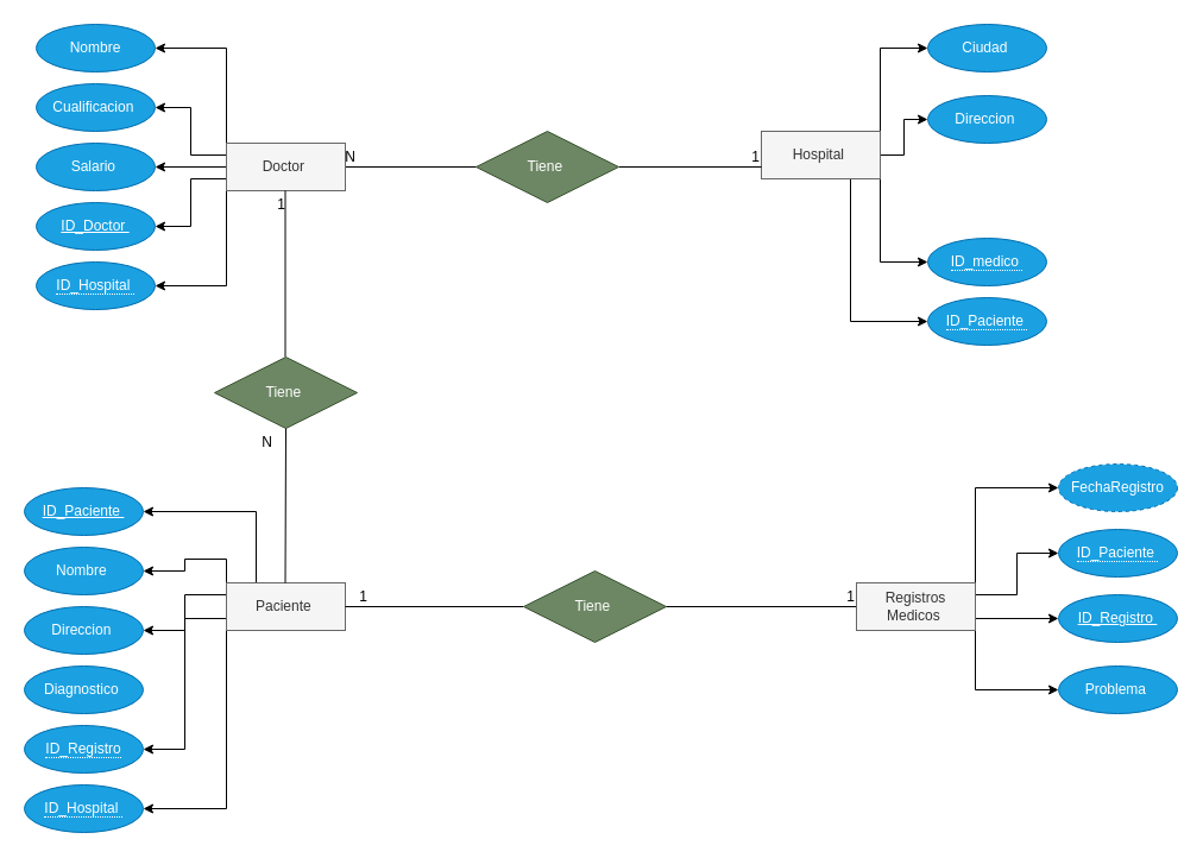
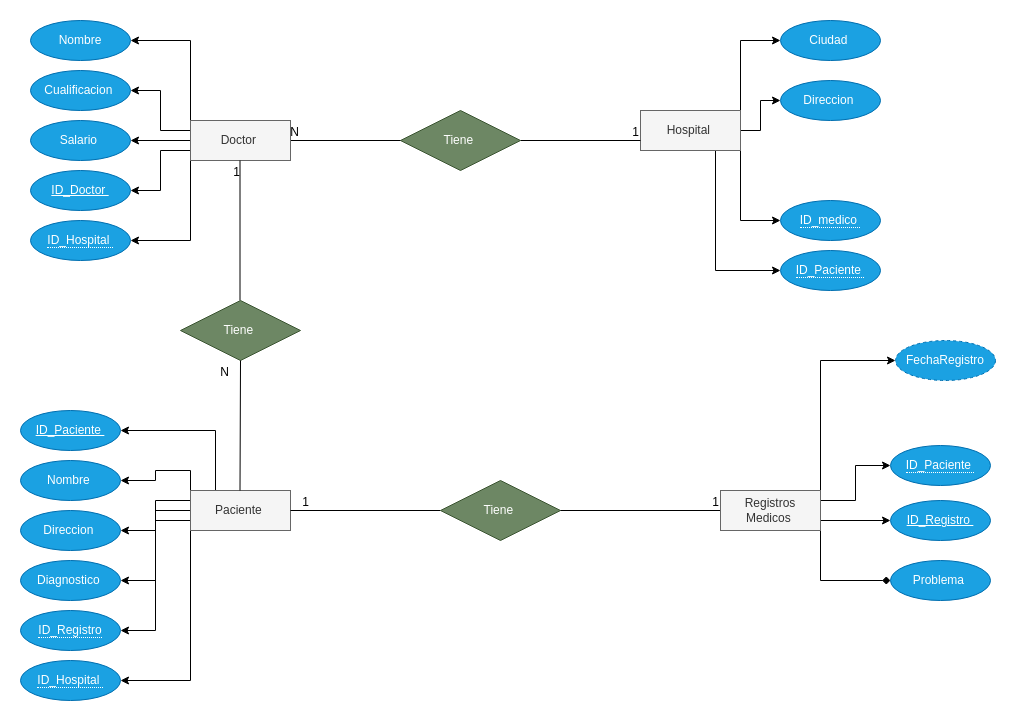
  <mxCell id="0" />
  <mxCell id="1" parent="0" />
  <mxCell id="2" style="edgeStyle=orthogonalEdgeStyle;rounded=0;orthogonalLoop=1;jettySize=auto;html=1;exitX=1;exitY=0;exitDx=0;exitDy=0;entryX=0;entryY=0.5;entryDx=0;entryDy=0;" edge="1" parent="1" source="6" target="7"><mxGeometry relative="1" as="geometry" /></mxCell>
  <mxCell id="3" style="edgeStyle=orthogonalEdgeStyle;rounded=0;orthogonalLoop=1;jettySize=auto;html=1;exitX=1;exitY=0.5;exitDx=0;exitDy=0;entryX=0;entryY=0.5;entryDx=0;entryDy=0;" edge="1" parent="1" source="6" target="8"><mxGeometry relative="1" as="geometry" /></mxCell>
  <mxCell id="4" style="edgeStyle=orthogonalEdgeStyle;rounded=0;orthogonalLoop=1;jettySize=auto;html=1;exitX=1;exitY=1;exitDx=0;exitDy=0;entryX=0;entryY=0.5;entryDx=0;entryDy=0;" edge="1" parent="1" source="6" target="9"><mxGeometry relative="1" as="geometry" /></mxCell>
  <mxCell id="5" style="edgeStyle=orthogonalEdgeStyle;rounded=0;orthogonalLoop=1;jettySize=auto;html=1;exitX=0.75;exitY=1;exitDx=0;exitDy=0;entryX=0;entryY=0.5;entryDx=0;entryDy=0;" edge="1" parent="1" source="6" target="10"><mxGeometry relative="1" as="geometry" /></mxCell>
  <mxCell id="6" value="Hospital&amp;nbsp;" style="whiteSpace=wrap;html=1;align=center;fillColor=#f5f5f5;fontColor=#333333;strokeColor=#666666;" vertex="1" parent="1"><mxGeometry x="640" y="110" width="100" height="40" as="geometry" /></mxCell>
  <mxCell id="7" value="Ciudad&amp;nbsp;" style="ellipse;whiteSpace=wrap;html=1;align=center;fillColor=#1ba1e2;fontColor=#ffffff;strokeColor=#006EAF;" vertex="1" parent="1"><mxGeometry x="780" y="20" width="100" height="40" as="geometry" /></mxCell>
  <mxCell id="8" value="Direccion&amp;nbsp;" style="ellipse;whiteSpace=wrap;html=1;align=center;fillColor=#1ba1e2;fontColor=#ffffff;strokeColor=#006EAF;" vertex="1" parent="1"><mxGeometry x="780" y="80" width="100" height="40" as="geometry" /></mxCell>
  <mxCell id="9" value="&lt;span style=&quot;border-bottom: 1px dotted&quot;&gt;ID_medico&amp;nbsp;&lt;/span&gt;" style="ellipse;whiteSpace=wrap;html=1;align=center;fillColor=#1ba1e2;fontColor=#ffffff;strokeColor=#006EAF;" vertex="1" parent="1"><mxGeometry x="780" y="200" width="100" height="40" as="geometry" /></mxCell>
  <mxCell id="10" value="&lt;span style=&quot;border-bottom: 1px dotted&quot;&gt;ID_Paciente&amp;nbsp;&lt;/span&gt;" style="ellipse;whiteSpace=wrap;html=1;align=center;fillColor=#1ba1e2;fontColor=#ffffff;strokeColor=#006EAF;" vertex="1" parent="1"><mxGeometry x="780" y="250" width="100" height="40" as="geometry" /></mxCell>
  <mxCell id="11" value="" style="endArrow=none;html=1;rounded=0;" edge="1" parent="1"><mxGeometry relative="1" as="geometry"><mxPoint x="520" y="140" as="sourcePoint" /><mxPoint x="640" y="140" as="targetPoint" /></mxGeometry></mxCell>
  <mxCell id="12" value="1" style="resizable=0;html=1;whiteSpace=wrap;align=right;verticalAlign=bottom;" connectable="0" vertex="1" parent="11"><mxGeometry x="1" relative="1" as="geometry" /></mxCell>
  <mxCell id="13" value="Tiene&amp;nbsp;" style="shape=rhombus;perimeter=rhombusPerimeter;whiteSpace=wrap;html=1;align=center;fillColor=#6d8764;fontColor=#ffffff;strokeColor=#3A5431;" vertex="1" parent="1"><mxGeometry x="400" y="110" width="120" height="60" as="geometry" /></mxCell>
  <mxCell id="14" value="" style="endArrow=none;html=1;rounded=0;" edge="1" parent="1"><mxGeometry relative="1" as="geometry"><mxPoint x="290" y="140" as="sourcePoint" /><mxPoint x="400" y="140" as="targetPoint" /></mxGeometry></mxCell>
  <mxCell id="15" value="N" style="resizable=0;html=1;whiteSpace=wrap;align=right;verticalAlign=bottom;" connectable="0" vertex="1" parent="14"><mxGeometry x="1" relative="1" as="geometry"><mxPoint x="-100" as="offset" /></mxGeometry></mxCell>
  <mxCell id="16" style="edgeStyle=orthogonalEdgeStyle;rounded=0;orthogonalLoop=1;jettySize=auto;html=1;exitX=0;exitY=0;exitDx=0;exitDy=0;entryX=1;entryY=0.5;entryDx=0;entryDy=0;" edge="1" parent="1" source="21" target="24"><mxGeometry relative="1" as="geometry" /></mxCell>
  <mxCell id="17" style="edgeStyle=orthogonalEdgeStyle;rounded=0;orthogonalLoop=1;jettySize=auto;html=1;exitX=0;exitY=0.25;exitDx=0;exitDy=0;entryX=1;entryY=0.5;entryDx=0;entryDy=0;" edge="1" parent="1" source="21" target="23"><mxGeometry relative="1" as="geometry" /></mxCell>
  <mxCell id="18" style="edgeStyle=orthogonalEdgeStyle;rounded=0;orthogonalLoop=1;jettySize=auto;html=1;exitX=0;exitY=0.5;exitDx=0;exitDy=0;entryX=1;entryY=0.5;entryDx=0;entryDy=0;" edge="1" parent="1" source="21" target="22"><mxGeometry relative="1" as="geometry" /></mxCell>
  <mxCell id="19" style="edgeStyle=orthogonalEdgeStyle;rounded=0;orthogonalLoop=1;jettySize=auto;html=1;exitX=0;exitY=0.75;exitDx=0;exitDy=0;entryX=1;entryY=0.5;entryDx=0;entryDy=0;" edge="1" parent="1" source="21" target="25"><mxGeometry relative="1" as="geometry" /></mxCell>
  <mxCell id="20" style="edgeStyle=orthogonalEdgeStyle;rounded=0;orthogonalLoop=1;jettySize=auto;html=1;exitX=0;exitY=1;exitDx=0;exitDy=0;entryX=1;entryY=0.5;entryDx=0;entryDy=0;" edge="1" parent="1" source="21" target="26"><mxGeometry relative="1" as="geometry" /></mxCell>
  <mxCell id="21" value="Doctor&amp;nbsp;" style="whiteSpace=wrap;html=1;align=center;fillColor=#f5f5f5;fontColor=#333333;strokeColor=#666666;" vertex="1" parent="1"><mxGeometry x="190" y="120" width="100" height="40" as="geometry" /></mxCell>
  <mxCell id="22" value="Salario&amp;nbsp;" style="ellipse;whiteSpace=wrap;html=1;align=center;fillColor=#1ba1e2;fontColor=#ffffff;strokeColor=#006EAF;" vertex="1" parent="1"><mxGeometry x="30" y="120" width="100" height="40" as="geometry" /></mxCell>
  <mxCell id="23" value="Cualificacion&amp;nbsp;" style="ellipse;whiteSpace=wrap;html=1;align=center;fillColor=#1ba1e2;fontColor=#ffffff;strokeColor=#006EAF;" vertex="1" parent="1"><mxGeometry x="30" y="70" width="100" height="40" as="geometry" /></mxCell>
  <mxCell id="24" value="Nombre" style="ellipse;whiteSpace=wrap;html=1;align=center;fillColor=#1ba1e2;fontColor=#ffffff;strokeColor=#006EAF;" vertex="1" parent="1"><mxGeometry x="30" y="20" width="100" height="40" as="geometry" /></mxCell>
  <mxCell id="25" value="ID_Doctor&amp;nbsp;" style="ellipse;whiteSpace=wrap;html=1;align=center;fontStyle=4;fillColor=#1ba1e2;fontColor=#ffffff;strokeColor=#006EAF;" vertex="1" parent="1"><mxGeometry x="30" y="170" width="100" height="40" as="geometry" /></mxCell>
  <mxCell id="26" value="&lt;span style=&quot;border-bottom: 1px dotted&quot;&gt;ID_Hospital&amp;nbsp;&lt;/span&gt;" style="ellipse;whiteSpace=wrap;html=1;align=center;fillColor=#1ba1e2;fontColor=#ffffff;strokeColor=#006EAF;" vertex="1" parent="1"><mxGeometry x="30" y="220" width="100" height="40" as="geometry" /></mxCell>
  <mxCell id="27" value="" style="endArrow=none;html=1;rounded=0;entryX=0.5;entryY=1;entryDx=0;entryDy=0;" edge="1" parent="1"><mxGeometry relative="1" as="geometry"><mxPoint x="239.5" y="300" as="sourcePoint" /><mxPoint x="239.5" y="160" as="targetPoint" /><Array as="points" /></mxGeometry></mxCell>
  <mxCell id="28" value="1" style="resizable=0;html=1;whiteSpace=wrap;align=right;verticalAlign=bottom;" connectable="0" vertex="1" parent="27"><mxGeometry x="1" relative="1" as="geometry"><mxPoint x="1" y="20" as="offset" /></mxGeometry></mxCell>
  <mxCell id="29" value="Tiene&amp;nbsp;" style="shape=rhombus;perimeter=rhombusPerimeter;whiteSpace=wrap;html=1;align=center;fillColor=#6d8764;fontColor=#ffffff;strokeColor=#3A5431;" vertex="1" parent="1"><mxGeometry x="180" y="300" width="120" height="60" as="geometry" /></mxCell>
  <mxCell id="30" style="edgeStyle=orthogonalEdgeStyle;rounded=0;orthogonalLoop=1;jettySize=auto;html=1;exitX=0.25;exitY=0;exitDx=0;exitDy=0;entryX=1;entryY=0.5;entryDx=0;entryDy=0;" edge="1" parent="1" source="36" target="39"><mxGeometry relative="1" as="geometry" /></mxCell>
  <mxCell id="31" style="edgeStyle=orthogonalEdgeStyle;rounded=0;orthogonalLoop=1;jettySize=auto;html=1;exitX=0;exitY=0;exitDx=0;exitDy=0;entryX=1;entryY=0.5;entryDx=0;entryDy=0;" edge="1" parent="1" source="36" target="42"><mxGeometry relative="1" as="geometry" /></mxCell>
  <mxCell id="32" style="edgeStyle=orthogonalEdgeStyle;rounded=0;orthogonalLoop=1;jettySize=auto;html=1;exitX=0;exitY=0.25;exitDx=0;exitDy=0;entryX=1;entryY=0.5;entryDx=0;entryDy=0;" edge="1" parent="1" source="36" target="41"><mxGeometry relative="1" as="geometry" /></mxCell>
+ <mxCell id="33" style="edgeStyle=orthogonalEdgeStyle;rounded=0;orthogonalLoop=1;jettySize=auto;html=1;exitX=0;exitY=0.5;exitDx=0;exitDy=0;entryX=1;entryY=0.5;entryDx=0;entryDy=0;" edge="1" parent="1" source="36" target="40"><mxGeometry relative="1" as="geometry" /></mxCell>
  <mxCell id="34" style="edgeStyle=orthogonalEdgeStyle;rounded=0;orthogonalLoop=1;jettySize=auto;html=1;exitX=0;exitY=0.75;exitDx=0;exitDy=0;entryX=1;entryY=0.5;entryDx=0;entryDy=0;" edge="1" parent="1" source="36" target="43"><mxGeometry relative="1" as="geometry" /></mxCell>
  <mxCell id="35" style="edgeStyle=orthogonalEdgeStyle;rounded=0;orthogonalLoop=1;jettySize=auto;html=1;exitX=0;exitY=1;exitDx=0;exitDy=0;entryX=1;entryY=0.5;entryDx=0;entryDy=0;" edge="1" parent="1" source="36" target="44"><mxGeometry relative="1" as="geometry" /></mxCell>
  <mxCell id="36" value="Paciente&amp;nbsp;" style="whiteSpace=wrap;html=1;align=center;fillColor=#f5f5f5;fontColor=#333333;strokeColor=#666666;" vertex="1" parent="1"><mxGeometry x="190" y="490" width="100" height="40" as="geometry" /></mxCell>
  <mxCell id="37" value="" style="endArrow=none;html=1;rounded=0;" edge="1" parent="1"><mxGeometry relative="1" as="geometry"><mxPoint x="239.5" y="490" as="sourcePoint" /><mxPoint x="240" y="360" as="targetPoint" /></mxGeometry></mxCell>
  <mxCell id="38" value="N" style="resizable=0;html=1;whiteSpace=wrap;align=right;verticalAlign=bottom;" connectable="0" vertex="1" parent="37"><mxGeometry x="1" relative="1" as="geometry"><mxPoint x="-10" y="20" as="offset" /></mxGeometry></mxCell>
  <mxCell id="39" value="ID_Paciente&amp;nbsp;" style="ellipse;whiteSpace=wrap;html=1;align=center;fontStyle=4;fillColor=#1ba1e2;fontColor=#ffffff;strokeColor=#006EAF;" vertex="1" parent="1"><mxGeometry x="20" y="410" width="100" height="40" as="geometry" /></mxCell>
  <mxCell id="40" value="Diagnostico&amp;nbsp;" style="ellipse;whiteSpace=wrap;html=1;align=center;fillColor=#1ba1e2;fontColor=#ffffff;strokeColor=#006EAF;" vertex="1" parent="1"><mxGeometry x="20" y="560" width="100" height="40" as="geometry" /></mxCell>
  <mxCell id="41" value="Direccion&amp;nbsp;" style="ellipse;whiteSpace=wrap;html=1;align=center;fillColor=#1ba1e2;fontColor=#ffffff;strokeColor=#006EAF;" vertex="1" parent="1"><mxGeometry x="20" y="510" width="100" height="40" as="geometry" /></mxCell>
  <mxCell id="42" value="Nombre&amp;nbsp;" style="ellipse;whiteSpace=wrap;html=1;align=center;fillColor=#1ba1e2;fontColor=#ffffff;strokeColor=#006EAF;" vertex="1" parent="1"><mxGeometry x="20" y="460" width="100" height="40" as="geometry" /></mxCell>
  <mxCell id="43" value="&lt;span style=&quot;border-bottom: 1px dotted&quot;&gt;ID_Registro&lt;/span&gt;" style="ellipse;whiteSpace=wrap;html=1;align=center;fillColor=#1ba1e2;fontColor=#ffffff;strokeColor=#006EAF;" vertex="1" parent="1"><mxGeometry x="20" y="610" width="100" height="40" as="geometry" /></mxCell>
  <mxCell id="44" value="&lt;span style=&quot;border-bottom: 1px dotted&quot;&gt;ID_Hospital&amp;nbsp;&lt;/span&gt;" style="ellipse;whiteSpace=wrap;html=1;align=center;fillColor=#1ba1e2;fontColor=#ffffff;strokeColor=#006EAF;" vertex="1" parent="1"><mxGeometry x="20" y="660" width="100" height="40" as="geometry" /></mxCell>
  <mxCell id="45" value="" style="endArrow=none;html=1;rounded=0;" edge="1" parent="1"><mxGeometry relative="1" as="geometry"><mxPoint x="440" y="510" as="sourcePoint" /><mxPoint x="290" y="510" as="targetPoint" /></mxGeometry></mxCell>
  <mxCell id="46" value="1" style="resizable=0;html=1;whiteSpace=wrap;align=right;verticalAlign=bottom;" connectable="0" vertex="1" parent="45"><mxGeometry x="1" relative="1" as="geometry"><mxPoint x="20" as="offset" /></mxGeometry></mxCell>
  <mxCell id="47" value="Tiene&amp;nbsp;" style="shape=rhombus;perimeter=rhombusPerimeter;whiteSpace=wrap;html=1;align=center;fillColor=#6d8764;fontColor=#ffffff;strokeColor=#3A5431;" vertex="1" parent="1"><mxGeometry x="440" y="480" width="120" height="60" as="geometry" /></mxCell>
  <mxCell id="48" value="" style="endArrow=none;html=1;rounded=0;" edge="1" parent="1"><mxGeometry relative="1" as="geometry"><mxPoint x="560" y="510" as="sourcePoint" /><mxPoint x="720" y="510" as="targetPoint" /></mxGeometry></mxCell>
  <mxCell id="49" value="1" style="resizable=0;html=1;whiteSpace=wrap;align=right;verticalAlign=bottom;" connectable="0" vertex="1" parent="48"><mxGeometry x="1" relative="1" as="geometry" /></mxCell>
  <mxCell id="50" style="edgeStyle=orthogonalEdgeStyle;rounded=0;orthogonalLoop=1;jettySize=auto;html=1;exitX=1;exitY=0;exitDx=0;exitDy=0;entryX=0;entryY=0.5;entryDx=0;entryDy=0;" edge="1" parent="1" source="54" target="58"><mxGeometry relative="1" as="geometry" /></mxCell>
  <mxCell id="51" style="edgeStyle=orthogonalEdgeStyle;rounded=0;orthogonalLoop=1;jettySize=auto;html=1;exitX=1;exitY=0.25;exitDx=0;exitDy=0;entryX=0;entryY=0.5;entryDx=0;entryDy=0;" edge="1" parent="1" source="54" target="57"><mxGeometry relative="1" as="geometry" /></mxCell>
  <mxCell id="52" style="edgeStyle=orthogonalEdgeStyle;rounded=0;orthogonalLoop=1;jettySize=auto;html=1;exitX=1;exitY=0.75;exitDx=0;exitDy=0;entryX=0;entryY=0.5;entryDx=0;entryDy=0;" edge="1" parent="1" source="54" target="56"><mxGeometry relative="1" as="geometry" /></mxCell>
- <mxCell id="53" style="edgeStyle=orthogonalEdgeStyle;rounded=0;orthogonalLoop=1;jettySize=auto;html=1;exitX=1;exitY=1;exitDx=0;exitDy=0;entryX=0;entryY=0.5;entryDx=0;entryDy=0;" edge="1" parent="1" source="54" target="55"><mxGeometry relative="1" as="geometry" /></mxCell>
+ <mxCell id="53" style="edgeStyle=orthogonalEdgeStyle;rounded=0;orthogonalLoop=1;jettySize=auto;html=1;exitX=1;exitY=1;exitDx=0;exitDy=0;entryX=0;entryY=0.5;entryDx=0;entryDy=0;endArrow=diamond;" edge="1" parent="1" source="54" target="55"><mxGeometry relative="1" as="geometry" /></mxCell>
  <mxCell id="54" value="Registros Medicos&amp;nbsp;" style="whiteSpace=wrap;html=1;align=center;fillColor=#f5f5f5;fontColor=#333333;strokeColor=#666666;" vertex="1" parent="1"><mxGeometry x="720" y="490" width="100" height="40" as="geometry" /></mxCell>
  <mxCell id="55" value="Problema&amp;nbsp;" style="ellipse;whiteSpace=wrap;html=1;align=center;fillColor=#1ba1e2;fontColor=#ffffff;strokeColor=#006EAF;" vertex="1" parent="1"><mxGeometry x="890" y="560" width="100" height="40" as="geometry" /></mxCell>
  <mxCell id="56" value="ID_Registro&amp;nbsp;" style="ellipse;whiteSpace=wrap;html=1;align=center;fontStyle=4;fillColor=#1ba1e2;fontColor=#ffffff;strokeColor=#006EAF;" vertex="1" parent="1"><mxGeometry x="890" y="500" width="100" height="40" as="geometry" /></mxCell>
  <mxCell id="57" value="&lt;span style=&quot;border-bottom: 1px dotted&quot;&gt;ID_Paciente&amp;nbsp;&lt;/span&gt;" style="ellipse;whiteSpace=wrap;html=1;align=center;fillColor=#1ba1e2;fontColor=#ffffff;strokeColor=#006EAF;" vertex="1" parent="1"><mxGeometry x="890" y="445" width="100" height="40" as="geometry" /></mxCell>
- <mxCell id="58" value="FechaRegistro" style="ellipse;whiteSpace=wrap;html=1;align=center;dashed=1;fillColor=#1ba1e2;fontColor=#ffffff;strokeColor=#006EAF;" vertex="1" parent="1"><mxGeometry x="890" y="390" width="100" height="40" as="geometry" /></mxCell>
+ <mxCell id="58" value="FechaRegistro" style="ellipse;whiteSpace=wrap;html=1;align=center;dashed=1;fillColor=#1ba1e2;fontColor=#ffffff;strokeColor=#006EAF;" vertex="1" parent="1"><mxGeometry x="895" y="340" width="100" height="40" as="geometry" /></mxCell>
